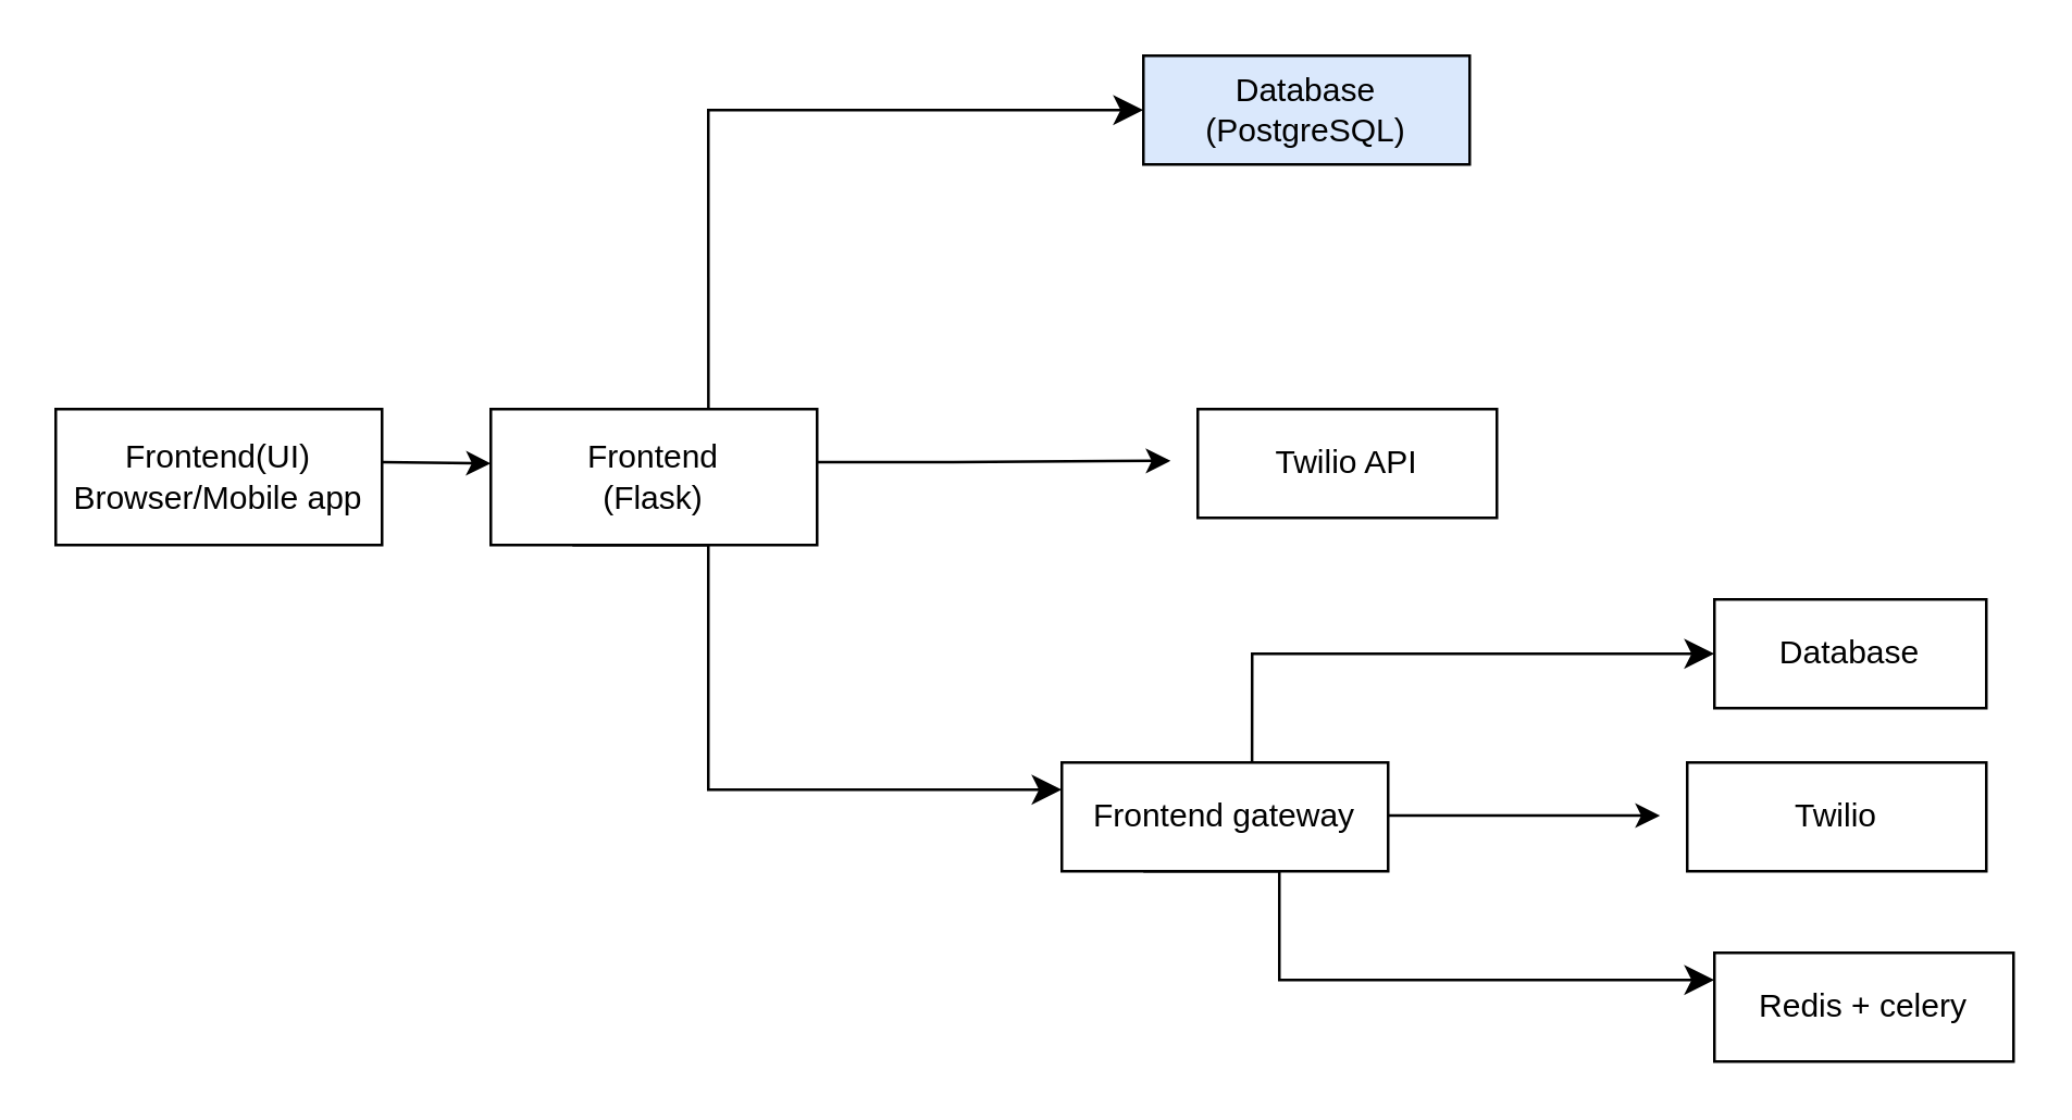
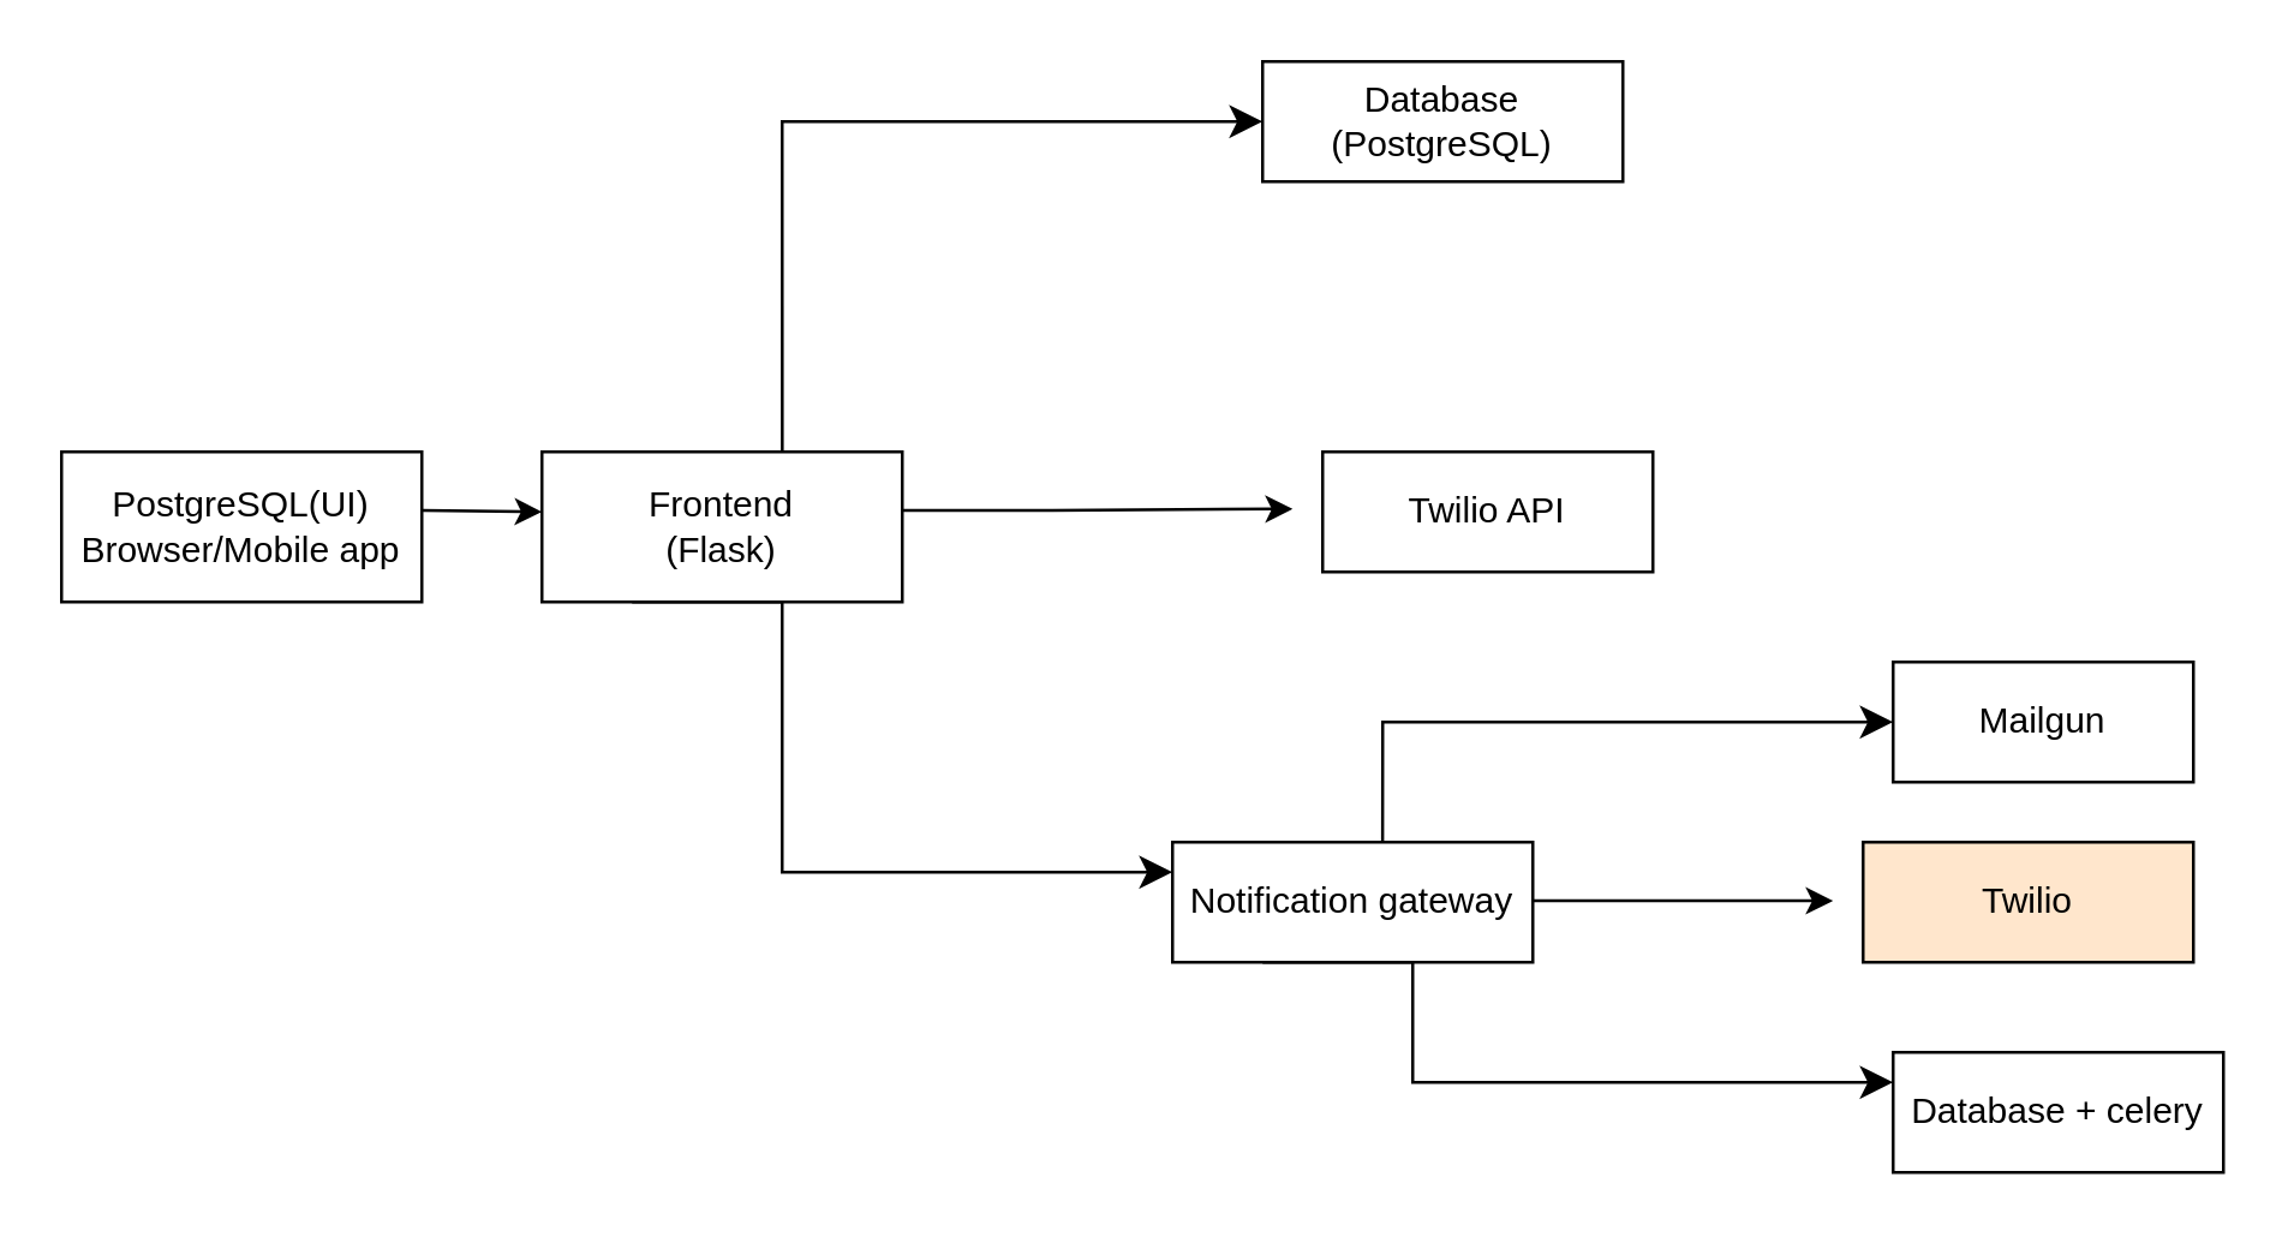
  <mxCell id="0" />
  <mxCell id="1" parent="0" />
- <mxCell id="2" value="Frontend(UI)&lt;div&gt;Browser/Mobile app&lt;/div&gt;" style="rounded=0;whiteSpace=wrap;html=1;" vertex="1" parent="1"><mxGeometry x="20" y="150" width="120" height="50" as="geometry" /></mxCell>
+ <mxCell id="2" value="PostgreSQL(UI)&lt;div&gt;Browser/Mobile app&lt;/div&gt;" style="rounded=0;whiteSpace=wrap;html=1;" vertex="1" parent="1"><mxGeometry x="20" y="150" width="120" height="50" as="geometry" /></mxCell>
  <mxCell id="3" value="" style="edgeStyle=none;orthogonalLoop=1;jettySize=auto;html=1;rounded=0;" edge="1" parent="1"><mxGeometry width="100" relative="1" as="geometry"><mxPoint x="140" y="169.47" as="sourcePoint" /><mxPoint x="180" y="170" as="targetPoint" /><Array as="points" /></mxGeometry></mxCell>
  <mxCell id="4" value="Frontend&lt;div&gt;(Flask)&lt;/div&gt;" style="rounded=0;whiteSpace=wrap;html=1;" vertex="1" parent="1"><mxGeometry x="180" y="150" width="120" height="50" as="geometry" /></mxCell>
  <mxCell id="5" value="" style="edgeStyle=none;orthogonalLoop=1;jettySize=auto;html=1;rounded=0;" edge="1" parent="1"><mxGeometry width="100" relative="1" as="geometry"><mxPoint x="300" y="169.47" as="sourcePoint" /><mxPoint x="430" y="169" as="targetPoint" /><Array as="points"><mxPoint x="350" y="169.47" /></Array></mxGeometry></mxCell>
  <mxCell id="6" value="" style="edgeStyle=segmentEdgeStyle;endArrow=classic;html=1;curved=0;rounded=0;endSize=8;startSize=8;sourcePerimeterSpacing=0;targetPerimeterSpacing=0;" edge="1" parent="1"><mxGeometry width="100" relative="1" as="geometry"><mxPoint x="210" y="200" as="sourcePoint" /><mxPoint x="390" y="290" as="targetPoint" /><Array as="points"><mxPoint x="260" y="200" /><mxPoint x="260" y="290" /><mxPoint x="310" y="290" /></Array></mxGeometry></mxCell>
- <mxCell id="7" value="Frontend gateway" style="rounded=0;whiteSpace=wrap;html=1;" vertex="1" parent="1"><mxGeometry x="390" y="280" width="120" height="40" as="geometry" /></mxCell>
+ <mxCell id="7" value="Notification gateway" style="rounded=0;whiteSpace=wrap;html=1;" vertex="1" parent="1"><mxGeometry x="390" y="280" width="120" height="40" as="geometry" /></mxCell>
  <mxCell id="8" value="Twilio API" style="rounded=0;whiteSpace=wrap;html=1;" vertex="1" parent="1"><mxGeometry x="440" y="150" width="110" height="40" as="geometry" /></mxCell>
  <mxCell id="9" value="" style="edgeStyle=segmentEdgeStyle;endArrow=classic;html=1;curved=0;rounded=0;endSize=8;startSize=8;sourcePerimeterSpacing=0;targetPerimeterSpacing=0;exitX=0.667;exitY=0;exitDx=0;exitDy=0;exitPerimeter=0;" edge="1" parent="1" source="4"><mxGeometry width="100" relative="1" as="geometry"><mxPoint x="260.05" y="110" as="sourcePoint" /><mxPoint x="420" y="40" as="targetPoint" /><Array as="points"><mxPoint x="260" y="40" /></Array></mxGeometry></mxCell>
- <mxCell id="10" value="Database&lt;div&gt;(PostgreSQL)&lt;/div&gt;" style="rounded=0;whiteSpace=wrap;html=1;fillColor=#dae8fc;" vertex="1" parent="1"><mxGeometry x="420" y="20" width="120" height="40" as="geometry" /></mxCell>
+ <mxCell id="10" value="Database&lt;div&gt;(PostgreSQL)&lt;/div&gt;" style="rounded=0;whiteSpace=wrap;html=1;" vertex="1" parent="1"><mxGeometry x="420" y="20" width="120" height="40" as="geometry" /></mxCell>
  <mxCell id="11" value="" style="edgeStyle=segmentEdgeStyle;endArrow=classic;html=1;curved=0;rounded=0;endSize=8;startSize=8;sourcePerimeterSpacing=0;targetPerimeterSpacing=0;" edge="1" parent="1"><mxGeometry width="100" relative="1" as="geometry"><mxPoint x="420" y="320" as="sourcePoint" /><mxPoint x="630" y="360" as="targetPoint" /><Array as="points"><mxPoint x="470" y="320" /><mxPoint x="470" y="360" /><mxPoint x="490" y="360" /></Array></mxGeometry></mxCell>
  <mxCell id="12" value="" style="edgeStyle=segmentEdgeStyle;endArrow=classic;html=1;curved=0;rounded=0;endSize=8;startSize=8;sourcePerimeterSpacing=0;targetPerimeterSpacing=0;exitX=0.583;exitY=0;exitDx=0;exitDy=0;exitPerimeter=0;" edge="1" parent="1" source="7"><mxGeometry width="100" relative="1" as="geometry"><mxPoint x="460" y="240" as="sourcePoint" /><mxPoint x="630" y="240" as="targetPoint" /><Array as="points"><mxPoint x="460" y="240" /></Array></mxGeometry></mxCell>
- <mxCell id="13" value="Database" style="rounded=0;whiteSpace=wrap;html=1;" vertex="1" parent="1"><mxGeometry x="630" y="220" width="100" height="40" as="geometry" /></mxCell>
- <mxCell id="14" value="Redis + celery" style="rounded=0;whiteSpace=wrap;html=1;" vertex="1" parent="1"><mxGeometry x="630" y="350" width="110" height="40" as="geometry" /></mxCell>
+ <mxCell id="13" value="Mailgun" style="rounded=0;whiteSpace=wrap;html=1;" vertex="1" parent="1"><mxGeometry x="630" y="220" width="100" height="40" as="geometry" /></mxCell>
+ <mxCell id="14" value="Database + celery" style="rounded=0;whiteSpace=wrap;html=1;" vertex="1" parent="1"><mxGeometry x="630" y="350" width="110" height="40" as="geometry" /></mxCell>
  <mxCell id="15" value="" style="edgeStyle=none;orthogonalLoop=1;jettySize=auto;html=1;rounded=0;" edge="1" parent="1"><mxGeometry width="100" relative="1" as="geometry"><mxPoint x="510" y="299.52" as="sourcePoint" /><mxPoint x="610" y="299.52" as="targetPoint" /><Array as="points" /></mxGeometry></mxCell>
- <mxCell id="16" value="Twilio" style="rounded=0;whiteSpace=wrap;html=1;" vertex="1" parent="1"><mxGeometry x="620" y="280" width="110" height="40" as="geometry" /></mxCell>
+ <mxCell id="16" value="Twilio" style="rounded=0;whiteSpace=wrap;html=1;fillColor=#ffe6cc;" vertex="1" parent="1"><mxGeometry x="620" y="280" width="110" height="40" as="geometry" /></mxCell>
